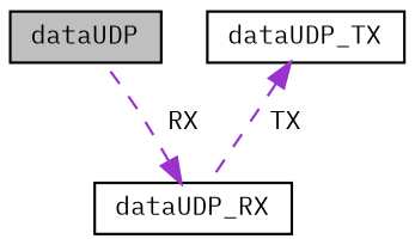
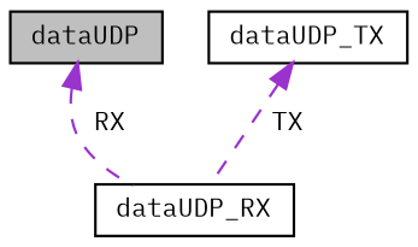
  digraph {
    fontname="IBM Plex Mono"
    node [color=black fillcolor=white fontname="IBM Plex Mono" fontsize=10 shape=record style=filled]
    edge [color=darkorchid3 dir=back fontname="IBM Plex Mono" fontsize=10 labelfontname=Helvetica labelfontsize=10 style=dashed]
    n1 [fillcolor=grey75 fontcolor=black height=0.2 label=dataUDP width=0.4]
    n2 [height=0.2 label=dataUDP_RX width=0.4]
    n3 [height=0.2 label=dataUDP_TX width=0.4]
-   n2 -> n1 [label=" RX"]
+   n1 -> n2 [label=" RX"]
    n3 -> n2 [label=" TX"]
  }
